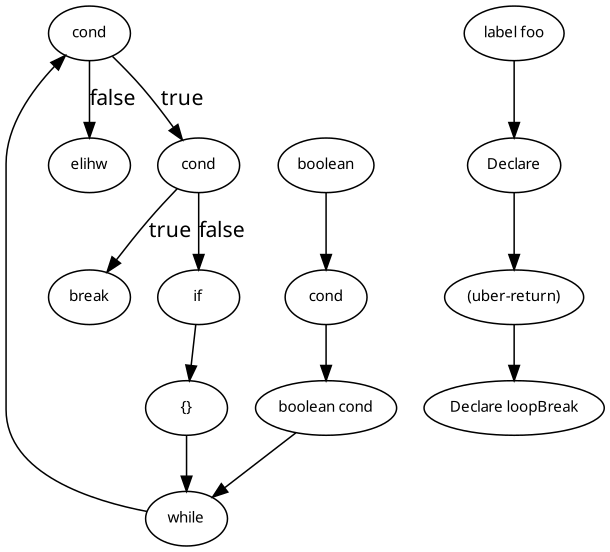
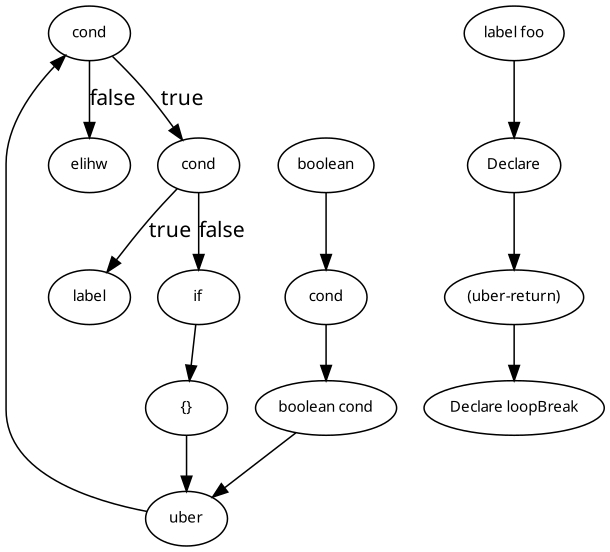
  digraph {
    fontname="Noto Sans"
    node [fontname="Noto Sans" fontsize=10]
    edge [fontname="Noto Sans"]
    n1 [label=elihw]
    n2 [label="label foo"]
    n3 [label=Declare]
-   n4 [label=while]
+   n4 [label=uber]
    n5 [label=cond]
    n6 [label=cond]
    n7 [label="(uber-return)"]
    n8 [label="Declare loopBreak"]
-   n9 [label=break]
+   n9 [label=label]
    n10 [label=cond]
    n11 [label="boolean cond"]
    n12 [label=if]
    n13 [label="{}"]
    n14 [label=boolean]
    n2 -> n3
    n3 -> n7
    n4 -> n5
    n5 -> n1 [label=false]
    n5 -> n6 [label=true]
    n6 -> n9 [label=true]
    n6 -> n12 [label=false]
    n7 -> n8
    n10 -> n11
    n11 -> n4
    n12 -> n13
    n13 -> n4
    n14 -> n10
  }
